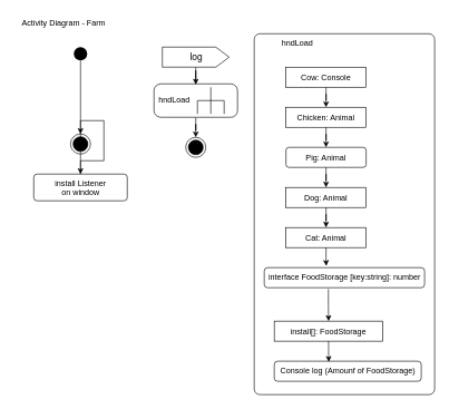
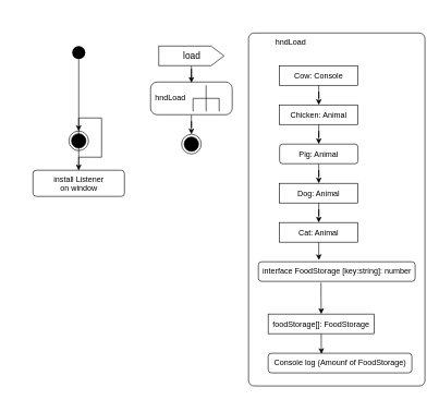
  <mxCell id="0" />
  <mxCell id="1" parent="0" />
- <mxCell id="2" value="&lt;div&gt;Activity Diagram - Farm&lt;/div&gt;" style="text;html=1;strokeColor=none;fillColor=none;align=center;verticalAlign=middle;whiteSpace=wrap;rounded=0;fontSize=12;" parent="1" vertex="1"><mxGeometry x="20" y="20" width="150" height="30" as="geometry" /></mxCell>
  <mxCell id="3" style="edgeStyle=orthogonalEdgeStyle;rounded=0;orthogonalLoop=1;jettySize=auto;html=1;entryX=0.5;entryY=0;entryDx=0;entryDy=0;fontSize=12;" parent="1" source="4" target="5" edge="1"><mxGeometry relative="1" as="geometry" /></mxCell>
  <mxCell id="4" value="hndLoad" style="shape=mxgraph.uml25.behaviorAction;html=1;rounded=1;absoluteArcSize=1;arcSize=10;align=left;spacingLeft=5;fontSize=12;" parent="1" vertex="1"><mxGeometry x="230" y="125" width="125" height="50" as="geometry" /></mxCell>
  <mxCell id="5" value="" style="ellipse;html=1;shape=endState;fillColor=#000000;strokeColor=#000000;fontSize=12;" parent="1" vertex="1"><mxGeometry x="277.5" y="205" width="30" height="30" as="geometry" /></mxCell>
  <mxCell id="6" style="edgeStyle=orthogonalEdgeStyle;rounded=0;orthogonalLoop=1;jettySize=auto;html=1;entryX=0.5;entryY=0;entryDx=0;entryDy=0;fontSize=12;" parent="1" source="7" target="12" edge="1"><mxGeometry relative="1" as="geometry" /></mxCell>
  <mxCell id="7" value="&lt;div&gt;install Listener&lt;/div&gt;&lt;div&gt;on window&lt;/div&gt;" style="html=1;align=center;verticalAlign=top;rounded=1;absoluteArcSize=1;arcSize=10;dashed=0;fontSize=12;" parent="1" vertex="1"><mxGeometry x="50" y="260" width="140" height="40" as="geometry" /></mxCell>
  <mxCell id="8" style="edgeStyle=orthogonalEdgeStyle;rounded=0;orthogonalLoop=1;jettySize=auto;html=1;entryX=0.5;entryY=0.023;entryDx=0;entryDy=0;entryPerimeter=0;fontSize=12;" parent="1" source="9" target="4" edge="1"><mxGeometry relative="1" as="geometry" /></mxCell>
- <mxCell id="9" value="log" style="html=1;shape=mxgraph.infographic.ribbonSimple;notch1=0;notch2=20;align=center;verticalAlign=middle;fontSize=14;fontStyle=0;fillColor=#FFFFFF;" parent="1" vertex="1"><mxGeometry x="242.5" y="70" width="100" height="30" as="geometry" /></mxCell>
+ <mxCell id="9" value="load" style="html=1;shape=mxgraph.infographic.ribbonSimple;notch1=0;notch2=20;align=center;verticalAlign=middle;fontSize=14;fontStyle=0;fillColor=#FFFFFF;" parent="1" vertex="1"><mxGeometry x="242.5" y="70" width="100" height="30" as="geometry" /></mxCell>
  <mxCell id="10" style="edgeStyle=orthogonalEdgeStyle;rounded=0;orthogonalLoop=1;jettySize=auto;html=1;entryX=0.5;entryY=0;entryDx=0;entryDy=0;fontSize=12;" parent="1" source="11" target="7" edge="1"><mxGeometry relative="1" as="geometry" /></mxCell>
  <mxCell id="11" value="" style="ellipse;fillColor=#000000;strokeColor=none;fontSize=12;" parent="1" vertex="1"><mxGeometry x="110" y="70" width="20" height="20" as="geometry" /></mxCell>
  <mxCell id="12" value="" style="ellipse;html=1;shape=endState;fillColor=#000000;strokeColor=#000000;fontSize=12;" parent="1" vertex="1"><mxGeometry x="105" y="200" width="30" height="30" as="geometry" /></mxCell>
  <mxCell id="13" value="" style="group" vertex="1" connectable="0" parent="1"><mxGeometry x="380" y="50" width="270" height="540" as="geometry" /></mxCell>
  <mxCell id="14" value="&lt;div align=&quot;left&quot;&gt;&lt;br&gt;&lt;/div&gt;" style="html=1;align=left;verticalAlign=middle;rounded=1;absoluteArcSize=1;arcSize=17;dashed=0;fontSize=12;" parent="13" vertex="1"><mxGeometry width="270" height="540" as="geometry" /></mxCell>
  <mxCell id="15" value="hndLoad" style="text;html=1;strokeColor=none;fillColor=none;align=center;verticalAlign=middle;whiteSpace=wrap;rounded=0;fontSize=12;" parent="13" vertex="1"><mxGeometry x="30" width="70" height="30" as="geometry" /></mxCell>
  <mxCell id="16" value="" style="group" vertex="1" connectable="0" parent="13"><mxGeometry x="25" y="50" width="220" height="390" as="geometry" /></mxCell>
  <mxCell id="17" value="Cow: Console" style="fontStyle=0;fontSize=12;" parent="16" vertex="1"><mxGeometry x="22.5" width="120" height="30" as="geometry" /></mxCell>
  <mxCell id="18" value="Chicken: Animal" style="fontStyle=0;fontSize=12;" parent="16" vertex="1"><mxGeometry x="22.5" y="60" width="120" height="30" as="geometry" /></mxCell>
  <mxCell id="19" value="Pig: Animal" style="fontStyle=0;fontSize=12;rounded=1;" parent="16" vertex="1"><mxGeometry x="22.5" y="120" width="120" height="30" as="geometry" /></mxCell>
  <mxCell id="20" value="Dog: Animal" style="fontStyle=0;fontSize=12;" parent="16" vertex="1"><mxGeometry x="22.5" y="180" width="120" height="30" as="geometry" /></mxCell>
  <mxCell id="21" value="Cat: Animal" style="fontStyle=0;fontSize=12;" parent="16" vertex="1"><mxGeometry x="22.5" y="240" width="120" height="30" as="geometry" /></mxCell>
  <mxCell id="22" style="edgeStyle=orthogonalEdgeStyle;rounded=0;orthogonalLoop=1;jettySize=auto;html=1;entryX=0.5;entryY=0;entryDx=0;entryDy=0;fontSize=12;" parent="16" source="17" target="18" edge="1"><mxGeometry relative="1" as="geometry" /></mxCell>
  <mxCell id="23" style="edgeStyle=orthogonalEdgeStyle;rounded=0;orthogonalLoop=1;jettySize=auto;html=1;entryX=0.5;entryY=0;entryDx=0;entryDy=0;fontSize=12;" parent="16" source="18" target="19" edge="1"><mxGeometry relative="1" as="geometry" /></mxCell>
  <mxCell id="24" style="edgeStyle=orthogonalEdgeStyle;rounded=0;orthogonalLoop=1;jettySize=auto;html=1;entryX=0.5;entryY=0;entryDx=0;entryDy=0;fontSize=12;" parent="16" source="19" target="20" edge="1"><mxGeometry relative="1" as="geometry" /></mxCell>
  <mxCell id="25" style="edgeStyle=orthogonalEdgeStyle;rounded=0;orthogonalLoop=1;jettySize=auto;html=1;entryX=0.5;entryY=0;entryDx=0;entryDy=0;fontSize=12;" parent="16" source="20" target="21" edge="1"><mxGeometry relative="1" as="geometry" /></mxCell>
- <mxCell id="26" value="install[]: FoodStorage" style="fontStyle=0;fontSize=12;" parent="13" vertex="1"><mxGeometry x="30" y="430" width="162.5" height="30" as="geometry" /></mxCell>
+ <mxCell id="26" value="foodStorage[]: FoodStorage" style="fontStyle=0;fontSize=12;" parent="13" vertex="1"><mxGeometry x="30" y="430" width="162.5" height="30" as="geometry" /></mxCell>
  <mxCell id="27" value="Console log (Amounf of FoodStorage)" style="html=1;align=center;verticalAlign=top;rounded=1;absoluteArcSize=1;arcSize=10;dashed=0;fontSize=12;" vertex="1" parent="13"><mxGeometry x="30" y="490" width="220" height="30" as="geometry" /></mxCell>
  <mxCell id="28" style="edgeStyle=orthogonalEdgeStyle;rounded=0;orthogonalLoop=1;jettySize=auto;html=1;fontSize=12;entryX=0.387;entryY=-0.089;entryDx=0;entryDy=0;entryPerimeter=0;" parent="13" source="21" target="31" edge="1"><mxGeometry relative="1" as="geometry"><Array as="points" /></mxGeometry></mxCell>
  <mxCell id="29" style="edgeStyle=orthogonalEdgeStyle;rounded=0;orthogonalLoop=1;jettySize=auto;html=1;entryX=0.371;entryY=0.033;entryDx=0;entryDy=0;entryPerimeter=0;" edge="1" parent="13" source="26" target="27"><mxGeometry relative="1" as="geometry" /></mxCell>
  <mxCell id="30" style="edgeStyle=orthogonalEdgeStyle;rounded=0;orthogonalLoop=1;jettySize=auto;html=1;entryX=0.5;entryY=0;entryDx=0;entryDy=0;exitX=0.4;exitY=1.067;exitDx=0;exitDy=0;exitPerimeter=0;" edge="1" parent="13" source="31" target="26"><mxGeometry relative="1" as="geometry" /></mxCell>
  <mxCell id="31" value="interface FoodStorage [key:string]: number " style="html=1;align=center;verticalAlign=top;rounded=1;absoluteArcSize=1;arcSize=10;dashed=0;fontSize=12;" vertex="1" parent="13"><mxGeometry x="15" y="350" width="240" height="30" as="geometry" /></mxCell>
